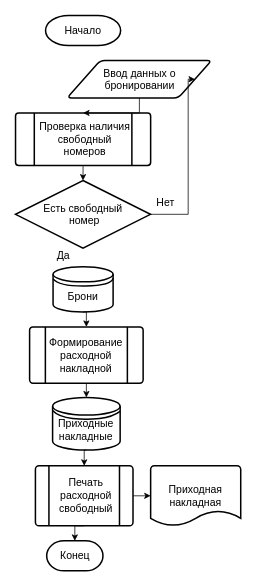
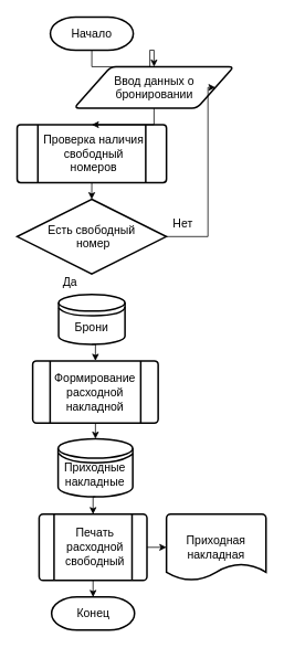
  <mxCell id="0" />
  <mxCell id="1" parent="0" />
+ <mxCell id="2" style="edgeStyle=orthogonalEdgeStyle;rounded=0;orthogonalLoop=1;jettySize=auto;html=1;exitX=0.5;exitY=1;exitDx=0;exitDy=0;exitPerimeter=0;entryX=0.5;entryY=0;entryDx=0;entryDy=0;fontSize=14;" edge="1" parent="1" source="3" target="6"><mxGeometry relative="1" as="geometry" /></mxCell>
  <mxCell id="3" value="&lt;font style=&quot;font-size: 14px;&quot;&gt;Начало&lt;/font&gt;" style="strokeWidth=2;html=1;shape=mxgraph.flowchart.terminator;whiteSpace=wrap;fontSize=14;" vertex="1" parent="1"><mxGeometry x="60" y="20" width="100" height="40" as="geometry" /></mxCell>
  <mxCell id="4" value="" style="verticalLabelPosition=bottom;verticalAlign=top;html=1;shape=process;whiteSpace=wrap;rounded=1;size=0.14;arcSize=6;fontSize=14;strokeWidth=2;" vertex="1" parent="1"><mxGeometry x="20" y="150" width="180" height="70" as="geometry" /></mxCell>
  <mxCell id="5" style="edgeStyle=orthogonalEdgeStyle;rounded=0;orthogonalLoop=1;jettySize=auto;html=1;exitX=0.5;exitY=1;exitDx=0;exitDy=0;" edge="1" parent="1" source="6" target="4"><mxGeometry relative="1" as="geometry" /></mxCell>
  <mxCell id="6" value="&lt;font style=&quot;font-size: 14px;&quot;&gt;Ввод данных о бронировании&lt;/font&gt;" style="shape=parallelogram;html=1;strokeWidth=2;perimeter=parallelogramPerimeter;whiteSpace=wrap;rounded=1;arcSize=12;size=0.23;fontSize=14;" vertex="1" parent="1"><mxGeometry x="88.75" y="80" width="192.5" height="50" as="geometry" /></mxCell>
  <mxCell id="7" value="Проверка наличия свободный номеров" style="text;html=1;align=center;verticalAlign=middle;whiteSpace=wrap;rounded=0;fontSize=14;" vertex="1" parent="1"><mxGeometry x="47.5" y="170" width="129" height="30" as="geometry" /></mxCell>
  <mxCell id="8" value="Есть свободный&lt;br&gt;&amp;nbsp;номер" style="strokeWidth=2;html=1;shape=mxgraph.flowchart.decision;whiteSpace=wrap;fontSize=14;" vertex="1" parent="1"><mxGeometry x="20" y="240" width="179.75" height="90" as="geometry" /></mxCell>
  <mxCell id="9" value="Да" style="text;html=1;align=center;verticalAlign=middle;whiteSpace=wrap;rounded=0;fontSize=14;" vertex="1" parent="1"><mxGeometry x="54" y="325" width="60" height="30" as="geometry" /></mxCell>
  <mxCell id="10" value="Нет" style="text;html=1;align=center;verticalAlign=middle;whiteSpace=wrap;rounded=0;fontSize=14;" vertex="1" parent="1"><mxGeometry x="190" y="255" width="60" height="30" as="geometry" /></mxCell>
  <mxCell id="11" value="Приходная накладная" style="strokeWidth=2;html=1;shape=mxgraph.flowchart.document2;whiteSpace=wrap;size=0.25;fontSize=14;" vertex="1" parent="1"><mxGeometry x="200" y="620" width="120" height="80" as="geometry" /></mxCell>
  <mxCell id="12" value="" style="verticalLabelPosition=bottom;verticalAlign=top;html=1;shape=process;whiteSpace=wrap;rounded=1;size=0.14;arcSize=6;fontSize=14;strokeWidth=2;" vertex="1" parent="1"><mxGeometry x="38.75" y="435" width="151.25" height="75" as="geometry" /></mxCell>
  <mxCell id="13" value="Формирование расходной накладной" style="text;html=1;align=center;verticalAlign=middle;whiteSpace=wrap;rounded=0;fontSize=14;" vertex="1" parent="1"><mxGeometry x="84.38" y="457.5" width="60" height="30" as="geometry" /></mxCell>
  <mxCell id="14" value="" style="verticalLabelPosition=bottom;verticalAlign=top;html=1;shape=process;whiteSpace=wrap;rounded=1;size=0.14;arcSize=6;fontSize=14;strokeWidth=2;" vertex="1" parent="1"><mxGeometry x="46.5" y="620" width="130" height="80" as="geometry" /></mxCell>
  <mxCell id="15" value="Печать расходной свободный" style="text;html=1;align=center;verticalAlign=middle;whiteSpace=wrap;rounded=0;fontSize=14;" vertex="1" parent="1"><mxGeometry x="84.38" y="645" width="60" height="30" as="geometry" /></mxCell>
  <mxCell id="16" value="" style="group;fontSize=14;" vertex="1" connectable="0" parent="1"><mxGeometry x="70" y="355" width="80" height="60" as="geometry" /></mxCell>
  <mxCell id="17" value="&lt;br style=&quot;font-size: 14px;&quot;&gt;Брони" style="strokeWidth=2;html=1;shape=mxgraph.flowchart.database;whiteSpace=wrap;fontSize=14;" vertex="1" parent="16"><mxGeometry width="80" height="60" as="geometry" /></mxCell>
  <mxCell id="18" value="" style="endArrow=none;html=1;rounded=0;curved=1;entryX=1;entryY=0.15;entryDx=0;entryDy=0;entryPerimeter=0;strokeWidth=2;fontSize=14;" edge="1" parent="16"><mxGeometry width="50" height="50" relative="1" as="geometry"><mxPoint y="16" as="sourcePoint" /><mxPoint x="80" y="15.0" as="targetPoint" /><Array as="points"><mxPoint x="8" y="26" /><mxPoint x="78" y="25" /></Array></mxGeometry></mxCell>
  <mxCell id="19" value="" style="group;fontSize=14;" vertex="1" connectable="0" parent="1"><mxGeometry x="69.38" y="529" width="90" height="70" as="geometry" /></mxCell>
  <mxCell id="20" value="&lt;br style=&quot;font-size: 14px;&quot;&gt;Приходные накладные" style="strokeWidth=2;html=1;shape=mxgraph.flowchart.database;whiteSpace=wrap;container=0;fontSize=14;" vertex="1" parent="19"><mxGeometry width="90" height="70" as="geometry"><mxRectangle x="450" y="860" width="170" height="40" as="alternateBounds" /></mxGeometry></mxCell>
  <mxCell id="21" value="" style="endArrow=none;html=1;rounded=0;curved=1;entryX=1.004;entryY=0.259;entryDx=0;entryDy=0;entryPerimeter=0;strokeWidth=2;exitX=-0.001;exitY=0.249;exitDx=0;exitDy=0;exitPerimeter=0;fontSize=14;" edge="1" parent="19" source="20" target="20"><mxGeometry width="50" height="50" relative="1" as="geometry"><mxPoint y="16" as="sourcePoint" /><mxPoint x="80" y="15.0" as="targetPoint" /><Array as="points"><mxPoint x="8" y="26" /><mxPoint x="45" y="30" /><mxPoint x="80" y="26" /></Array></mxGeometry></mxCell>
  <mxCell id="22" style="edgeStyle=orthogonalEdgeStyle;rounded=0;orthogonalLoop=1;jettySize=auto;html=1;exitX=0.5;exitY=1;exitDx=0;exitDy=0;entryX=0.5;entryY=0;entryDx=0;entryDy=0;entryPerimeter=0;" edge="1" parent="1" source="4" target="8"><mxGeometry relative="1" as="geometry" /></mxCell>
  <mxCell id="23" style="edgeStyle=orthogonalEdgeStyle;rounded=0;orthogonalLoop=1;jettySize=auto;html=1;exitX=1;exitY=0.5;exitDx=0;exitDy=0;exitPerimeter=0;entryX=1;entryY=0.5;entryDx=0;entryDy=0;" edge="1" parent="1" source="8" target="6"><mxGeometry relative="1" as="geometry"><Array as="points"><mxPoint x="250" y="285" /><mxPoint x="250" y="105" /></Array></mxGeometry></mxCell>
  <mxCell id="24" style="edgeStyle=orthogonalEdgeStyle;rounded=0;orthogonalLoop=1;jettySize=auto;html=1;exitX=0.5;exitY=1;exitDx=0;exitDy=0;exitPerimeter=0;entryX=0.5;entryY=0;entryDx=0;entryDy=0;" edge="1" parent="1" source="17" target="12"><mxGeometry relative="1" as="geometry" /></mxCell>
  <mxCell id="25" style="edgeStyle=orthogonalEdgeStyle;rounded=0;orthogonalLoop=1;jettySize=auto;html=1;exitX=0.5;exitY=1;exitDx=0;exitDy=0;entryX=0.5;entryY=0;entryDx=0;entryDy=0;entryPerimeter=0;" edge="1" parent="1" source="12" target="20"><mxGeometry relative="1" as="geometry" /></mxCell>
  <mxCell id="26" style="edgeStyle=orthogonalEdgeStyle;rounded=0;orthogonalLoop=1;jettySize=auto;html=1;exitX=0.5;exitY=1;exitDx=0;exitDy=0;exitPerimeter=0;entryX=0.5;entryY=0;entryDx=0;entryDy=0;" edge="1" parent="1" source="20" target="14"><mxGeometry relative="1" as="geometry" /></mxCell>
  <mxCell id="27" style="edgeStyle=orthogonalEdgeStyle;rounded=0;orthogonalLoop=1;jettySize=auto;html=1;exitX=1;exitY=0.5;exitDx=0;exitDy=0;entryX=0;entryY=0.5;entryDx=0;entryDy=0;entryPerimeter=0;" edge="1" parent="1" source="14" target="11"><mxGeometry relative="1" as="geometry" /></mxCell>
- <mxCell id="28" value="&lt;font style=&quot;font-size: 14px;&quot;&gt;Конец&lt;/font&gt;" style="strokeWidth=2;html=1;shape=mxgraph.flowchart.terminator;whiteSpace=wrap;fontSize=14;" vertex="1" parent="1"><mxGeometry x="61.5" y="720" width="75" height="40" as="geometry" /></mxCell>
+ <mxCell id="28" value="&lt;font style=&quot;font-size: 14px;&quot;&gt;Конец&lt;/font&gt;" style="strokeWidth=2;html=1;shape=mxgraph.flowchart.terminator;whiteSpace=wrap;fontSize=14;" vertex="1" parent="1"><mxGeometry x="61.5" y="720" width="100" height="40" as="geometry" /></mxCell>
  <mxCell id="29" style="edgeStyle=orthogonalEdgeStyle;rounded=0;orthogonalLoop=1;jettySize=auto;html=1;exitX=0.5;exitY=1;exitDx=0;exitDy=0;entryX=0.5;entryY=0;entryDx=0;entryDy=0;entryPerimeter=0;" edge="1" parent="1" source="14" target="28"><mxGeometry relative="1" as="geometry" /></mxCell>
